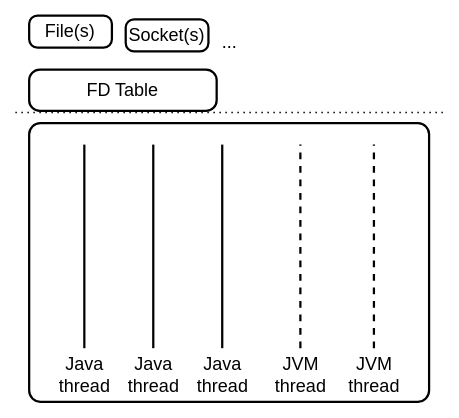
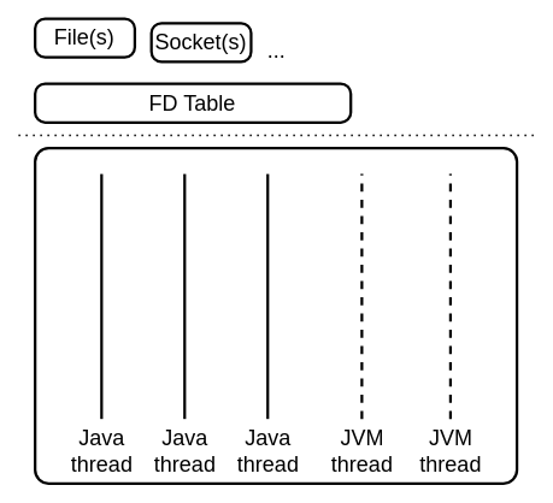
  <mxCell id="0" />
  <mxCell id="1" parent="0" />
  <mxCell id="2" value="" style="endArrow=none;dashed=1;html=1;dashPattern=1 3;strokeWidth=2;" parent="1" edge="1"><mxGeometry x="150" y="120" width="50" height="50" as="geometry"><mxPoint x="20" y="149.286" as="sourcePoint" /><mxPoint x="590" y="149.286" as="targetPoint" /></mxGeometry></mxCell>
  <mxCell id="3" value="" style="rounded=1;whiteSpace=wrap;html=1;arcSize=4;strokeWidth=3;" parent="1" vertex="1"><mxGeometry x="38.387" y="163.571" width="533.226" height="371.429" as="geometry" /></mxCell>
- <mxCell id="4" value="&lt;span style=&quot;font-size: 24px;&quot;&gt;FD Table&lt;/span&gt;" style="rounded=1;whiteSpace=wrap;html=1;arcSize=26;strokeWidth=3;fontSize=24;verticalAlign=middle;" parent="1" vertex="1"><mxGeometry x="38.387" y="92.143" width="250" height="55" as="geometry" /></mxCell>
+ <mxCell id="4" value="&lt;span style=&quot;font-size: 24px;&quot;&gt;FD Table&lt;/span&gt;" style="rounded=1;whiteSpace=wrap;html=1;arcSize=26;strokeWidth=3;fontSize=24;verticalAlign=middle;" parent="1" vertex="1"><mxGeometry x="38.387" y="92.143" width="349.355" height="42.857" as="geometry" /></mxCell>
  <mxCell id="5" value="&lt;span style=&quot;font-size: 24px;&quot;&gt;Socket(s)&lt;/span&gt;" style="rounded=1;whiteSpace=wrap;html=1;arcSize=26;strokeWidth=3;fontSize=24;verticalAlign=middle;" parent="1" vertex="1"><mxGeometry x="167.097" y="25" width="110.323" height="42.857" as="geometry" /></mxCell>
  <mxCell id="6" value="..." style="text;html=1;align=center;verticalAlign=middle;resizable=0;points=[];autosize=1;fontSize=24;" parent="1" vertex="1"><mxGeometry x="284.999" y="41.433" width="40" height="30" as="geometry" /></mxCell>
  <mxCell id="7" value="JVM&lt;br style=&quot;font-size: 24px;&quot;&gt;thread" style="endArrow=none;html=1;verticalAlign=top;strokeWidth=3;dashed=1;fontSize=24;" parent="1" edge="1"><mxGeometry width="50" height="50" as="geometry"><mxPoint x="400.002" y="463.571" as="sourcePoint" /><mxPoint x="400.002" y="192.143" as="targetPoint" /><mxPoint y="136" as="offset" /></mxGeometry></mxCell>
  <mxCell id="8" value="Java&lt;br style=&quot;font-size: 24px&quot;&gt;thread" style="endArrow=none;html=1;verticalAlign=top;strokeWidth=3;fontSize=24;" parent="1" edge="1"><mxGeometry x="150" y="120" width="50" height="50" as="geometry"><mxPoint x="295.806" y="463.571" as="sourcePoint" /><mxPoint x="295.806" y="192.143" as="targetPoint" /><mxPoint y="136" as="offset" /></mxGeometry></mxCell>
  <mxCell id="9" value="Java&lt;br style=&quot;font-size: 24px&quot;&gt;thread" style="endArrow=none;html=1;verticalAlign=top;strokeWidth=3;fontSize=24;" parent="1" edge="1"><mxGeometry x="150" y="120" width="50" height="50" as="geometry"><mxPoint x="111.935" y="463.571" as="sourcePoint" /><mxPoint x="111.935" y="192.143" as="targetPoint" /><mxPoint y="136" as="offset" /></mxGeometry></mxCell>
  <mxCell id="10" value="Java&lt;br style=&quot;font-size: 24px&quot;&gt;thread" style="endArrow=none;html=1;verticalAlign=top;strokeWidth=3;fontSize=24;" parent="1" edge="1"><mxGeometry x="150" y="120" width="50" height="50" as="geometry"><mxPoint x="203.871" y="463.571" as="sourcePoint" /><mxPoint x="203.871" y="192.143" as="targetPoint" /><mxPoint y="136" as="offset" /></mxGeometry></mxCell>
  <mxCell id="11" value="JVM&lt;br style=&quot;font-size: 24px;&quot;&gt;thread" style="endArrow=none;html=1;verticalAlign=top;strokeWidth=3;dashed=1;fontSize=24;" parent="1" edge="1"><mxGeometry x="150" y="120" width="50" height="50" as="geometry"><mxPoint x="498.065" y="463.571" as="sourcePoint" /><mxPoint x="498.065" y="192.143" as="targetPoint" /><mxPoint y="136" as="offset" /></mxGeometry></mxCell>
  <mxCell id="12" value="&lt;span style=&quot;font-size: 24px&quot;&gt;File(s)&lt;/span&gt;" style="rounded=1;whiteSpace=wrap;html=1;arcSize=26;strokeWidth=3;fontSize=24;verticalAlign=middle;" vertex="1" parent="1"><mxGeometry x="38.387" y="20" width="110.323" height="42.857" as="geometry" /></mxCell>
